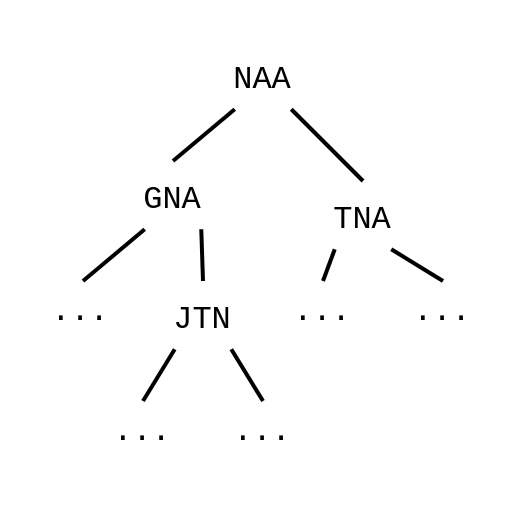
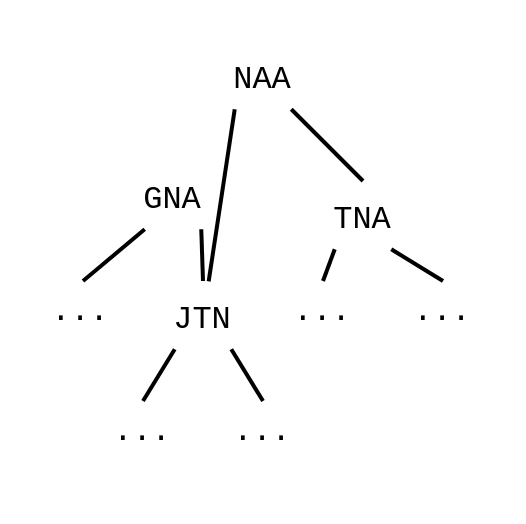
  <mxCell id="0" />
  <mxCell id="1" parent="0" />
- <mxCell id="2" style="edgeStyle=none;html=1;exitX=0;exitY=1;exitDx=0;exitDy=0;entryX=0.5;entryY=0;entryDx=0;entryDy=0;endArrow=none;endFill=0;strokeWidth=2;fontSize=16;fontFamily=Courier New;" parent="1" source="4" target="7" edge="1"><mxGeometry relative="1" as="geometry" /></mxCell>
+ <mxCell id="2" style="edgeStyle=none;html=1;exitX=0;exitY=1;exitDx=0;exitDy=0;endArrow=none;endFill=0;strokeWidth=2;fontSize=16;fontFamily=Courier New;" parent="1" source="4" target="13" edge="1"><mxGeometry relative="1" as="geometry" /></mxCell>
  <mxCell id="3" style="edgeStyle=none;html=1;exitX=1;exitY=1;exitDx=0;exitDy=0;entryX=0.5;entryY=0;entryDx=0;entryDy=0;endArrow=none;endFill=0;strokeWidth=2;fontSize=16;fontFamily=Courier New;" parent="1" source="4" target="10" edge="1"><mxGeometry relative="1" as="geometry" /></mxCell>
  <mxCell id="4" value="NAA" style="ellipse;whiteSpace=wrap;html=1;strokeWidth=2;fontSize=16;fillColor=none;fontFamily=Courier New;strokeColor=none;" parent="1" vertex="1"><mxGeometry x="111" y="20" width="40" height="40" as="geometry" /></mxCell>
  <mxCell id="5" style="edgeStyle=none;html=1;exitX=1;exitY=1;exitDx=0;exitDy=0;entryX=0.5;entryY=0;entryDx=0;entryDy=0;endArrow=none;endFill=0;strokeWidth=2;fontSize=16;fontFamily=Courier New;" parent="1" source="7" edge="1"><mxGeometry relative="1" as="geometry"><mxPoint x="101" y="140" as="targetPoint" /></mxGeometry></mxCell>
  <mxCell id="6" style="edgeStyle=none;html=1;exitX=0;exitY=1;exitDx=0;exitDy=0;entryX=0.5;entryY=0;entryDx=0;entryDy=0;endArrow=none;endFill=0;strokeWidth=2;fontSize=16;fontFamily=Courier New;" parent="1" source="7" edge="1"><mxGeometry relative="1" as="geometry"><mxPoint x="41" y="140" as="targetPoint" /></mxGeometry></mxCell>
  <mxCell id="7" value="GNA" style="ellipse;whiteSpace=wrap;html=1;strokeWidth=2;fontSize=16;fontFamily=Courier New;strokeColor=none;fillColor=none;" parent="1" vertex="1"><mxGeometry x="66" y="80" width="40" height="40" as="geometry" /></mxCell>
  <mxCell id="8" style="edgeStyle=none;html=1;exitX=0;exitY=1;exitDx=0;exitDy=0;entryX=0.5;entryY=0;entryDx=0;entryDy=0;endArrow=none;endFill=0;strokeWidth=2;fontSize=16;fontFamily=Courier New;" parent="1" source="10" edge="1"><mxGeometry relative="1" as="geometry"><mxPoint x="161" y="140" as="targetPoint" /></mxGeometry></mxCell>
  <mxCell id="9" style="edgeStyle=none;html=1;exitX=1;exitY=1;exitDx=0;exitDy=0;entryX=0.5;entryY=0;entryDx=0;entryDy=0;endArrow=none;endFill=0;strokeWidth=2;fontSize=16;fontFamily=Courier New;" parent="1" source="10" edge="1"><mxGeometry relative="1" as="geometry"><mxPoint x="221" y="140" as="targetPoint" /></mxGeometry></mxCell>
  <mxCell id="10" value="TNA" style="ellipse;whiteSpace=wrap;html=1;strokeWidth=2;fontSize=16;fontFamily=Courier New;strokeColor=none;fillColor=none;" parent="1" vertex="1"><mxGeometry x="161" y="90" width="40" height="40" as="geometry" /></mxCell>
  <mxCell id="11" style="edgeStyle=none;html=1;exitX=1;exitY=1;exitDx=0;exitDy=0;entryX=0.5;entryY=0;entryDx=0;entryDy=0;endArrow=none;endFill=0;strokeWidth=2;fontSize=16;fontFamily=Courier New;" parent="1" source="13" edge="1"><mxGeometry relative="1" as="geometry"><mxPoint x="131" y="200" as="targetPoint" /></mxGeometry></mxCell>
  <mxCell id="12" style="edgeStyle=none;html=1;exitX=0;exitY=1;exitDx=0;exitDy=0;entryX=0.5;entryY=0;entryDx=0;entryDy=0;endArrow=none;endFill=0;strokeWidth=2;fontSize=16;fontFamily=Courier New;" parent="1" source="13" edge="1"><mxGeometry relative="1" as="geometry"><mxPoint x="71" y="200" as="targetPoint" /></mxGeometry></mxCell>
  <mxCell id="13" value="JTN" style="ellipse;whiteSpace=wrap;html=1;strokeWidth=2;fontSize=16;fontFamily=Courier New;strokeColor=none;fillColor=none;" parent="1" vertex="1"><mxGeometry x="81" y="140" width="40" height="40" as="geometry" /></mxCell>
  <mxCell id="14" value="..." style="ellipse;whiteSpace=wrap;html=1;strokeWidth=2;fontSize=16;verticalAlign=top;fontFamily=Courier New;strokeColor=none;fillColor=none;" parent="1" vertex="1"><mxGeometry x="20" y="140" width="40" height="40" as="geometry" /></mxCell>
  <mxCell id="15" value="..." style="ellipse;whiteSpace=wrap;html=1;strokeWidth=2;fontSize=16;verticalAlign=top;fontFamily=Courier New;strokeColor=none;fillColor=none;" parent="1" vertex="1"><mxGeometry x="141" y="140" width="40" height="40" as="geometry" /></mxCell>
  <mxCell id="16" value="..." style="ellipse;whiteSpace=wrap;html=1;strokeWidth=2;fontSize=16;verticalAlign=top;fontFamily=Courier New;strokeColor=none;fillColor=none;" parent="1" vertex="1"><mxGeometry x="201" y="140" width="40" height="40" as="geometry" /></mxCell>
  <mxCell id="17" value="..." style="ellipse;whiteSpace=wrap;html=1;strokeWidth=2;fontSize=16;verticalAlign=top;fontFamily=Courier New;strokeColor=none;fillColor=none;" parent="1" vertex="1"><mxGeometry x="51" y="200" width="40" height="40" as="geometry" /></mxCell>
  <mxCell id="18" value="..." style="ellipse;whiteSpace=wrap;html=1;strokeWidth=2;fontSize=16;verticalAlign=top;fontFamily=Courier New;strokeColor=none;fillColor=none;" parent="1" vertex="1"><mxGeometry x="111" y="200" width="40" height="40" as="geometry" /></mxCell>
